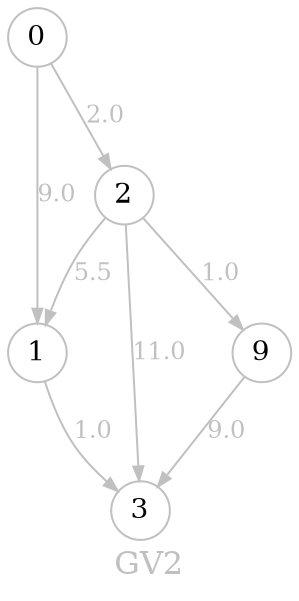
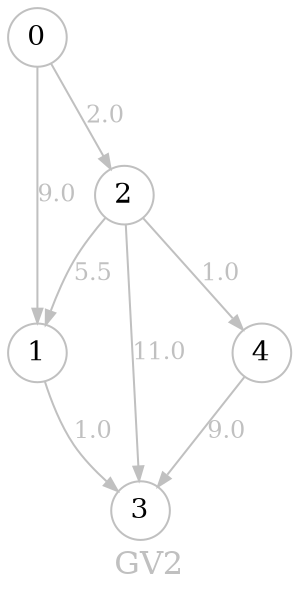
  digraph {
    fontcolor=grey
    fontsize=16
    label=GV2
    node [color=grey fillcolor="#ffffff" fixedsize=true fontsize=14 shape=circle style=filled]
    edge [arrowsize=0.7 color=grey fontcolor=grey fontsize=12]
    0 [width=0.4]
    1 [width=0.4]
    2 [width=0.4]
    3 [width=0.4]
-   4 [width=0.4 label=9]
+   4 [width=0.4]
    0 -> 1 [label=9.0]
    0 -> 2 [label=2.0]
    1 -> 3 [label=1.0]
    2 -> 1 [label=5.5]
    2 -> 3 [label=11.0]
    2 -> 4 [label=1.0]
    4 -> 3 [label=9.0]
  }
